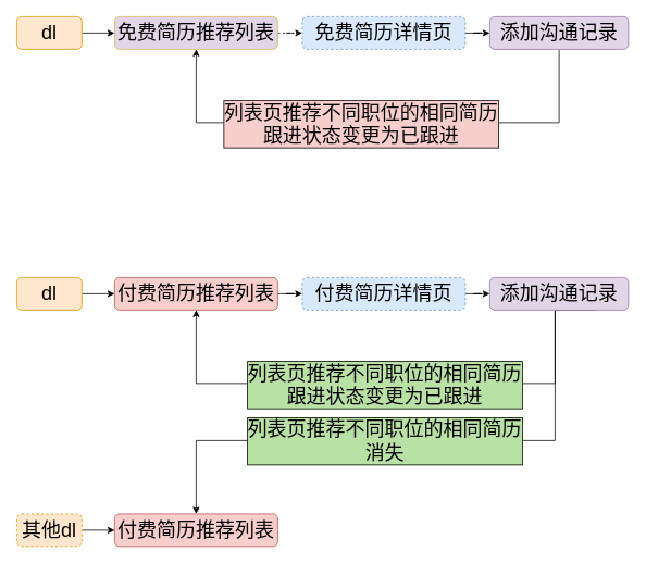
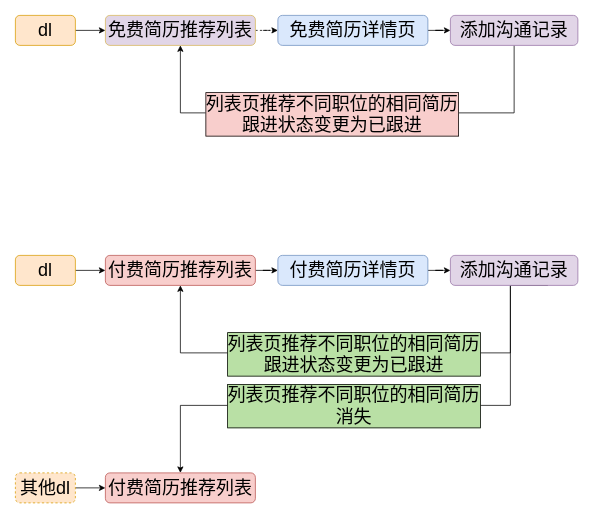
  <mxCell id="0" />
  <mxCell id="1" parent="0" />
  <mxCell id="2" value="" style="edgeStyle=orthogonalEdgeStyle;rounded=0;orthogonalLoop=1;jettySize=auto;html=1;fontSize=24;" edge="1" parent="1" source="3" target="5"><mxGeometry relative="1" as="geometry" /></mxCell>
  <mxCell id="3" value="dl" style="rounded=1;whiteSpace=wrap;html=1;fontSize=24;fillColor=#ffe6cc;strokeColor=#d79b00;" vertex="1" parent="1"><mxGeometry x="20" y="20" width="80" height="40" as="geometry" /></mxCell>
  <mxCell id="4" value="" style="edgeStyle=orthogonalEdgeStyle;rounded=0;orthogonalLoop=1;jettySize=auto;html=1;fontSize=24;dashed=1;" edge="1" parent="1" source="5" target="7"><mxGeometry relative="1" as="geometry" /></mxCell>
  <mxCell id="5" value="免费简历推荐列表" style="rounded=1;whiteSpace=wrap;html=1;fontSize=24;fillColor=#e1d5e7;strokeColor=#d6b656;" vertex="1" parent="1"><mxGeometry y="20" width="200" height="40" as="geometry" x="140" /></mxCell>
  <mxCell id="6" value="" style="edgeStyle=orthogonalEdgeStyle;rounded=0;orthogonalLoop=1;jettySize=auto;html=1;fontSize=24;" edge="1" parent="1" source="7" target="10"><mxGeometry relative="1" as="geometry" /></mxCell>
- <mxCell id="7" value="免费简历详情页" style="rounded=1;whiteSpace=wrap;html=1;fontSize=24;fillColor=#dae8fc;strokeColor=#6c8ebf;dashed=1;" vertex="1" parent="1"><mxGeometry x="370" y="20" width="200" height="40" as="geometry" /></mxCell>
+ <mxCell id="7" value="免费简历详情页" style="rounded=1;whiteSpace=wrap;html=1;fontSize=24;fillColor=#dae8fc;strokeColor=#6c8ebf;" vertex="1" parent="1"><mxGeometry x="370" y="20" width="200" height="40" as="geometry" /></mxCell>
  <mxCell id="8" style="edgeStyle=orthogonalEdgeStyle;rounded=0;orthogonalLoop=1;jettySize=auto;html=1;entryX=0.5;entryY=1;entryDx=0;entryDy=0;fontSize=24;" edge="1" parent="1" source="10" target="5"><mxGeometry relative="1" as="geometry"><Array as="points"><mxPoint x="685" y="150" /><mxPoint x="240" y="150" /></Array></mxGeometry></mxCell>
  <mxCell id="9" value="列表页推荐不同职位的相同简历&lt;br&gt;跟进状态变更为已跟进" style="edgeLabel;html=1;align=center;verticalAlign=middle;resizable=0;points=[];fontSize=24;labelBorderColor=#000000;labelBackgroundColor=#F8CECC;" vertex="1" connectable="0" parent="8"><mxGeometry x="0.069" y="1" relative="1" as="geometry"><mxPoint as="offset" /></mxGeometry></mxCell>
  <mxCell id="10" value="添加沟通记录" style="rounded=1;whiteSpace=wrap;html=1;fontSize=24;fillColor=#e1d5e7;strokeColor=#9673a6;" vertex="1" parent="1"><mxGeometry x="600" y="20" width="170" height="40" as="geometry" /></mxCell>
  <mxCell id="11" value="" style="edgeStyle=orthogonalEdgeStyle;rounded=0;orthogonalLoop=1;jettySize=auto;html=1;fontSize=24;" edge="1" parent="1" source="12" target="14"><mxGeometry relative="1" as="geometry" /></mxCell>
  <mxCell id="12" value="dl" style="rounded=1;whiteSpace=wrap;html=1;fontSize=24;fillColor=#ffe6cc;strokeColor=#d79b00;" vertex="1" parent="1"><mxGeometry x="20" y="340" width="80" height="40" as="geometry" /></mxCell>
  <mxCell id="13" value="" style="edgeStyle=orthogonalEdgeStyle;rounded=0;orthogonalLoop=1;jettySize=auto;html=1;fontSize=24;" edge="1" parent="1" source="14" target="16"><mxGeometry relative="1" as="geometry" /></mxCell>
  <mxCell id="14" value="付费简历推荐列表" style="rounded=1;whiteSpace=wrap;html=1;fontSize=24;fillColor=#f8cecc;strokeColor=#b85450;" vertex="1" parent="1"><mxGeometry y="340" width="200" height="40" as="geometry" x="140" /></mxCell>
  <mxCell id="15" value="" style="edgeStyle=orthogonalEdgeStyle;rounded=0;orthogonalLoop=1;jettySize=auto;html=1;fontSize=24;" edge="1" parent="1" source="16" target="21"><mxGeometry relative="1" as="geometry" /></mxCell>
- <mxCell id="16" value="付费简历详情页" style="rounded=1;whiteSpace=wrap;html=1;fontSize=24;fillColor=#dae8fc;strokeColor=#6c8ebf;dashed=1;" vertex="1" parent="1"><mxGeometry x="370" y="340" width="200" height="40" as="geometry" /></mxCell>
+ <mxCell id="16" value="付费简历详情页" style="rounded=1;whiteSpace=wrap;html=1;fontSize=24;fillColor=#dae8fc;strokeColor=#6c8ebf;" vertex="1" parent="1"><mxGeometry x="370" y="340" width="200" height="40" as="geometry" /></mxCell>
  <mxCell id="17" style="edgeStyle=orthogonalEdgeStyle;rounded=0;orthogonalLoop=1;jettySize=auto;html=1;entryX=0.5;entryY=1;entryDx=0;entryDy=0;fontSize=24;" edge="1" parent="1" source="21" target="14"><mxGeometry relative="1" as="geometry"><Array as="points"><mxPoint x="680" y="470" /><mxPoint x="240" y="470" /></Array></mxGeometry></mxCell>
  <mxCell id="18" value="列表页推荐不同职位的相同简历&lt;br&gt;跟进状态变更为已跟进" style="edgeLabel;html=1;align=center;verticalAlign=middle;resizable=0;points=[];fontSize=24;labelBorderColor=#000000;labelBackgroundColor=#B9E0A5;" vertex="1" connectable="0" parent="17"><mxGeometry x="0.069" y="1" relative="1" as="geometry"><mxPoint x="31" as="offset" /></mxGeometry></mxCell>
  <mxCell id="19" style="edgeStyle=orthogonalEdgeStyle;rounded=0;orthogonalLoop=1;jettySize=auto;html=1;fontSize=24;entryX=0.5;entryY=0;entryDx=0;entryDy=0;" edge="1" parent="1" target="24"><mxGeometry relative="1" as="geometry"><mxPoint x="730" y="380" as="sourcePoint" /><mxPoint x="280" y="717" as="targetPoint" /><Array as="points"><mxPoint x="680" y="380" /><mxPoint x="680" y="540" /><mxPoint x="240" y="540" /></Array></mxGeometry></mxCell>
  <mxCell id="20" value="&lt;span style=&quot;&quot;&gt;列表页推荐不同职位的相同简历&lt;/span&gt;&lt;br&gt;消失" style="edgeLabel;html=1;align=center;verticalAlign=middle;resizable=0;points=[];fontSize=24;labelBorderColor=default;labelBackgroundColor=#B9E0A5;" vertex="1" connectable="0" parent="19"><mxGeometry x="0.236" y="3" relative="1" as="geometry"><mxPoint x="37" y="-3" as="offset" /></mxGeometry></mxCell>
  <mxCell id="21" value="添加沟通记录" style="rounded=1;whiteSpace=wrap;html=1;fontSize=24;fillColor=#e1d5e7;strokeColor=#9673a6;" vertex="1" parent="1"><mxGeometry x="600" y="340" width="170" height="40" as="geometry" /></mxCell>
  <mxCell id="22" style="edgeStyle=orthogonalEdgeStyle;rounded=0;orthogonalLoop=1;jettySize=auto;html=1;entryX=0;entryY=0.5;entryDx=0;entryDy=0;fontSize=24;" edge="1" parent="1" source="23" target="24"><mxGeometry relative="1" as="geometry" /></mxCell>
  <mxCell id="23" value="其他dl" style="rounded=1;whiteSpace=wrap;html=1;fontSize=24;fillColor=#ffe6cc;strokeColor=#d79b00;dashed=1;" vertex="1" parent="1"><mxGeometry x="20" y="630" width="80" height="40" as="geometry" /></mxCell>
  <mxCell id="24" value="付费简历推荐列表" style="rounded=1;whiteSpace=wrap;html=1;fontSize=24;fillColor=#f8cecc;strokeColor=#b85450;" vertex="1" parent="1"><mxGeometry y="630" width="200" height="40" as="geometry" x="140" /></mxCell>
